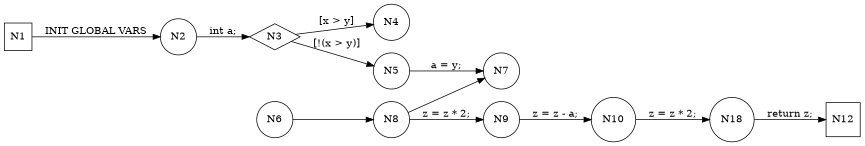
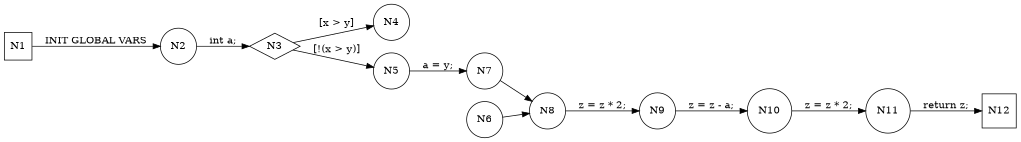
  digraph {
    rankdir=LR
    node [shape=circle]
    n1 [label=N1 shape=square]
    n2 [label=N2]
    n3 [label=N3 shape=diamond]
    n4 [label=N4]
    n5 [label=N5]
    n6 [label=N7]
    n7 [label=N6]
    n8 [label=N8]
    n9 [label=N9]
    n10 [label=N10]
-   n11 [label=N18]
+   n11 [label=N11]
    n12 [label=N12 shape=square]
    n1 -> n2 [label="INIT GLOBAL VARS"]
    n2 -> n3 [label="int a;"]
    n3 -> n4 [label="[x > y]"]
    n3 -> n5 [label="[!(x > y)]"]
    n5 -> n6 [label="a = y;"]
-   n8 -> n6
+   n6 -> n8
    n7 -> n8
    n8 -> n9 [label="z = z * 2;"]
    n9 -> n10 [label="z = z - a;"]
    n10 -> n11 [label="z = z * 2;"]
    n11 -> n12 [label="return z;"]
  }
